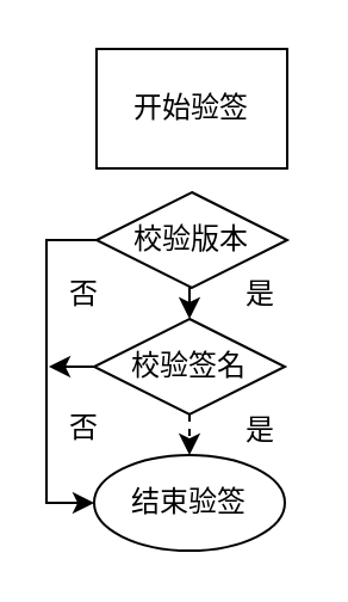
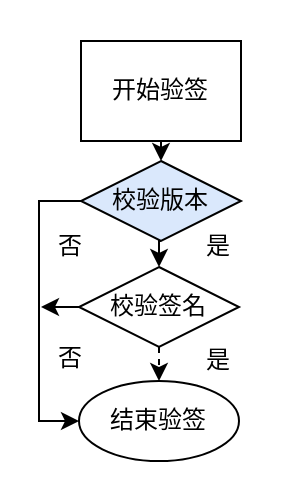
  <mxCell id="0" />
  <mxCell id="1" parent="0" />
+ <mxCell id="2" style="edgeStyle=orthogonalEdgeStyle;rounded=0;orthogonalLoop=1;jettySize=auto;html=1;exitX=0.5;exitY=1;exitDx=0;exitDy=0;entryX=0.5;entryY=0;entryDx=0;entryDy=0;" edge="1" parent="1" source="3" target="6"><mxGeometry relative="1" as="geometry" /></mxCell>
  <mxCell id="3" value="开始验签" style="rounded=0;whiteSpace=wrap;html=1;" vertex="1" parent="1"><mxGeometry x="40" y="20" width="80" height="50" as="geometry" /></mxCell>
  <mxCell id="4" style="edgeStyle=orthogonalEdgeStyle;rounded=0;orthogonalLoop=1;jettySize=auto;html=1;exitX=0.5;exitY=1;exitDx=0;exitDy=0;entryX=0.5;entryY=0;entryDx=0;entryDy=0;" edge="1" parent="1" source="6" target="9"><mxGeometry relative="1" as="geometry" /></mxCell>
  <mxCell id="5" style="edgeStyle=orthogonalEdgeStyle;rounded=0;orthogonalLoop=1;jettySize=auto;html=1;exitX=0;exitY=0.5;exitDx=0;exitDy=0;entryX=0;entryY=0.5;entryDx=0;entryDy=0;" edge="1" parent="1" source="6" target="10"><mxGeometry relative="1" as="geometry" /></mxCell>
- <mxCell id="6" value="校验版本" style="rhombus;whiteSpace=wrap;html=1;" vertex="1" parent="1"><mxGeometry x="40" y="80" width="80" height="40" as="geometry" /></mxCell>
+ <mxCell id="6" value="校验版本" style="rhombus;whiteSpace=wrap;html=1;fillColor=#dae8fc;" vertex="1" parent="1"><mxGeometry x="40" y="80" width="80" height="40" as="geometry" /></mxCell>
  <mxCell id="7" style="edgeStyle=orthogonalEdgeStyle;rounded=0;orthogonalLoop=1;jettySize=auto;html=1;exitX=0.5;exitY=1;exitDx=0;exitDy=0;entryX=0.5;entryY=0;entryDx=0;entryDy=0;dashed=1;" edge="1" parent="1" source="9" target="10"><mxGeometry relative="1" as="geometry" /></mxCell>
  <mxCell id="8" style="edgeStyle=orthogonalEdgeStyle;rounded=0;orthogonalLoop=1;jettySize=auto;html=1;exitX=0;exitY=0.5;exitDx=0;exitDy=0;" edge="1" parent="1" source="9"><mxGeometry relative="1" as="geometry"><mxPoint x="20" y="153" as="targetPoint" /></mxGeometry></mxCell>
  <mxCell id="9" value="校验签名" style="rhombus;whiteSpace=wrap;html=1;" vertex="1" parent="1"><mxGeometry x="39" y="133" width="80" height="40" as="geometry" /></mxCell>
  <mxCell id="10" value="结束验签" style="ellipse;whiteSpace=wrap;html=1;" vertex="1" parent="1"><mxGeometry x="39" y="190" width="80" height="40" as="geometry" /></mxCell>
  <mxCell id="11" value="是" style="text;html=1;strokeColor=none;fillColor=none;align=center;verticalAlign=middle;whiteSpace=wrap;rounded=0;" vertex="1" parent="1"><mxGeometry x="94" y="113" width="30" height="20" as="geometry" /></mxCell>
  <mxCell id="12" value="是" style="text;html=1;strokeColor=none;fillColor=none;align=center;verticalAlign=middle;whiteSpace=wrap;rounded=0;" vertex="1" parent="1"><mxGeometry x="94" y="170" width="30" height="20" as="geometry" /></mxCell>
  <mxCell id="13" value="否" style="text;html=1;strokeColor=none;fillColor=none;align=center;verticalAlign=middle;whiteSpace=wrap;rounded=0;" vertex="1" parent="1"><mxGeometry x="20" y="113" width="30" height="20" as="geometry" /></mxCell>
  <mxCell id="14" value="否" style="text;html=1;strokeColor=none;fillColor=none;align=center;verticalAlign=middle;whiteSpace=wrap;rounded=0;" vertex="1" parent="1"><mxGeometry x="20" y="170" width="30" height="17" as="geometry" /></mxCell>
